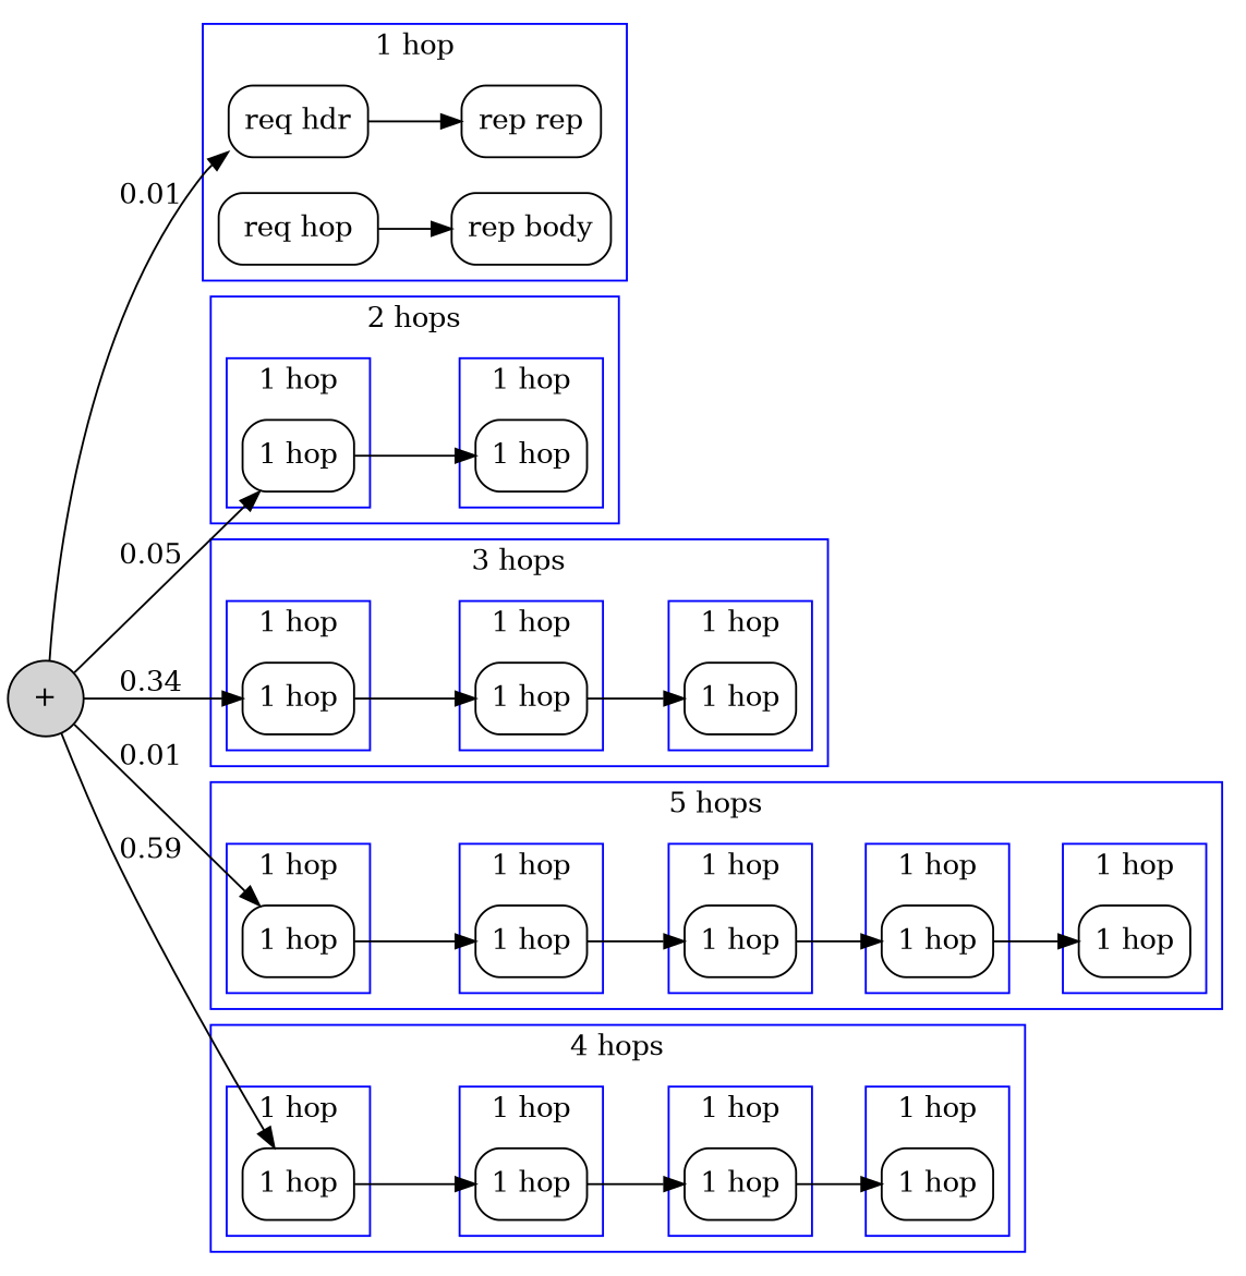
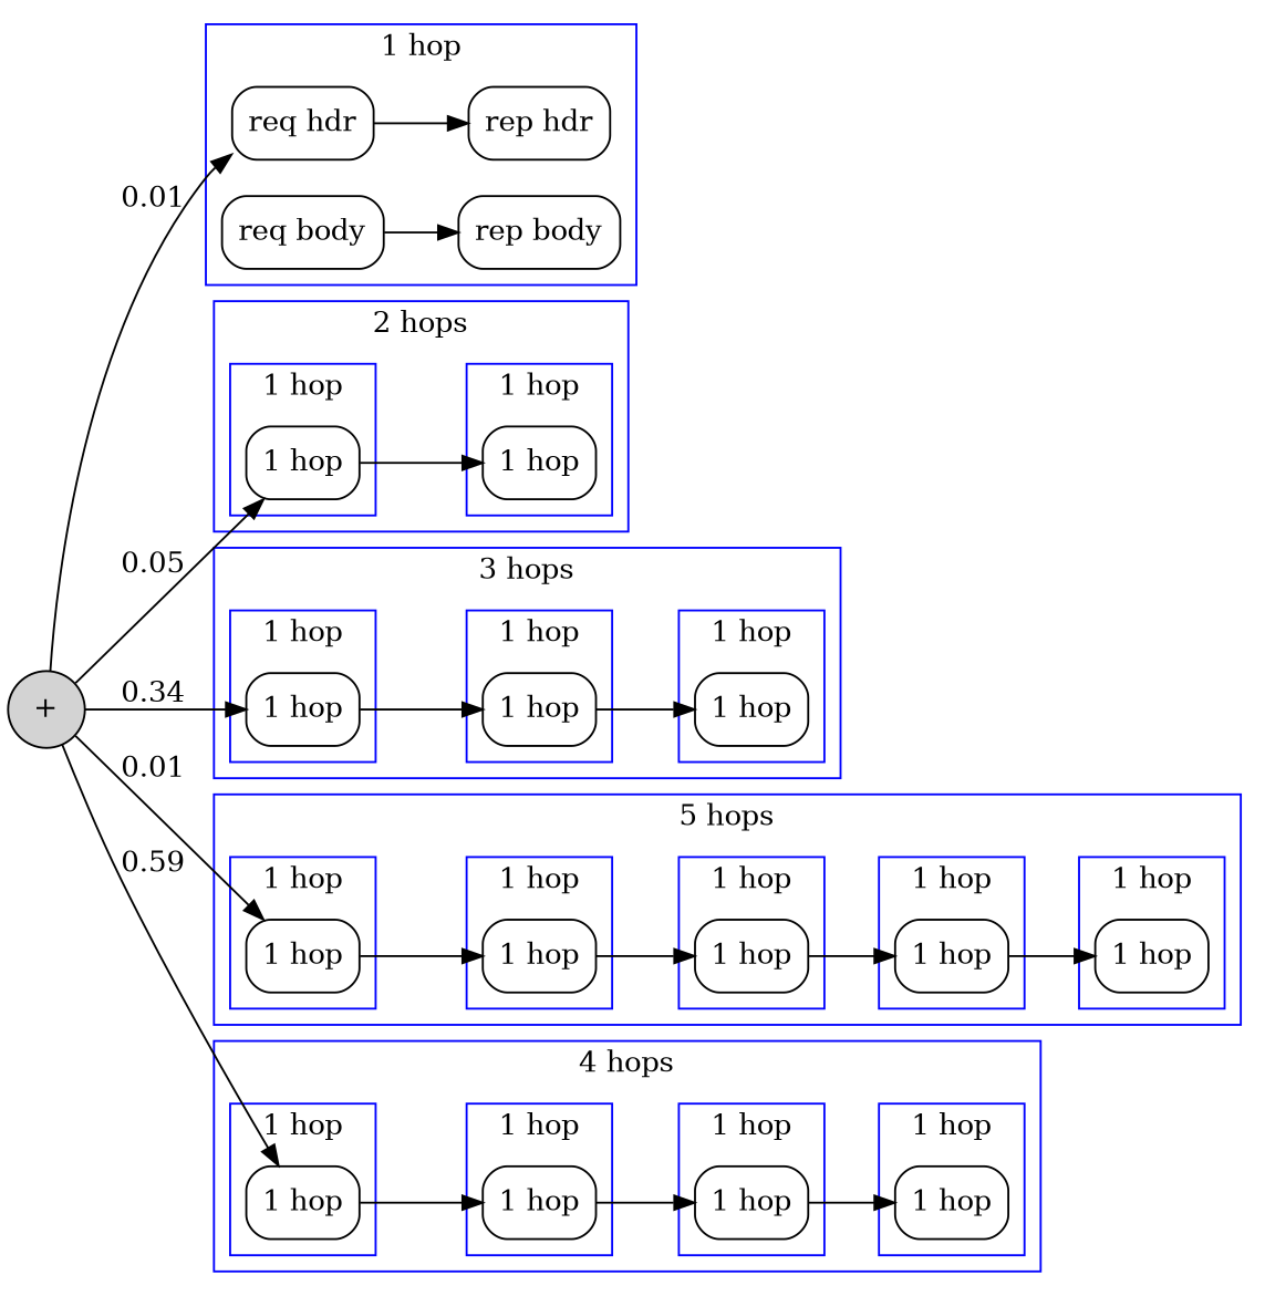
  strict digraph {
    rankdir=LR
    node [shape=box style=rounded]
    n1 [label="req hdr"]
-   n2 [label="rep rep"]
-   n3 [label="req hop"]
+   n2 [label="rep hdr"]
+   n3 [label="req body"]
    n4 [label="rep body"]
    n5 [label="1 hop"]
    n6 [label="1 hop"]
    n7 [label="1 hop"]
    n8 [label="1 hop"]
    n9 [label="1 hop"]
    n10 [label="1 hop"]
    n11 [label="1 hop"]
    n12 [label="1 hop"]
    n13 [label="1 hop"]
    n14 [label="1 hop"]
    n15 [label="1 hop"]
    n16 [label="1 hop"]
    n17 [label="1 hop"]
    n18 [label="1 hop"]
    n19 [label="+" shape=circle style=filled]
    subgraph cluster_1 {
      color=blue
      label="1 hop"
      n1
      n2
      n3
      n4
    }
    subgraph cluster_2 {
      color=blue
      label="2 hops"
      subgraph cluster_3 {
        color=blue
        label="1 hop"
        n5
      }
      subgraph cluster_4 {
        color=blue
        label="1 hop"
        n6
      }
    }
    subgraph cluster_5 {
      color=blue
      label="3 hops"
      subgraph cluster_6 {
        color=blue
        label="1 hop"
        n7
      }
      subgraph cluster_7 {
        color=blue
        label="1 hop"
        n8
      }
      subgraph cluster_8 {
        color=blue
        label="1 hop"
        n9
      }
    }
    subgraph cluster_9 {
      color=blue
      label="5 hops"
      subgraph cluster_10 {
        color=blue
        label="1 hop"
        n10
      }
      subgraph cluster_11 {
        color=blue
        label="1 hop"
        n11
      }
      subgraph cluster_12 {
        color=blue
        label="1 hop"
        n12
      }
      subgraph cluster_13 {
        color=blue
        label="1 hop"
        n13
      }
      subgraph cluster_14 {
        color=blue
        label="1 hop"
        n14
      }
    }
    subgraph cluster_15 {
      color=blue
      label="4 hops"
      subgraph cluster_16 {
        color=blue
        label="1 hop"
        n15
      }
      subgraph cluster_17 {
        color=blue
        label="1 hop"
        n16
      }
      subgraph cluster_18 {
        color=blue
        label="1 hop"
        n17
      }
      subgraph cluster_19 {
        color=blue
        label="1 hop"
        n18
      }
    }
    n1 -> n2
    n3 -> n4
    n5 -> n6
    n7 -> n8
    n8 -> n9
    n10 -> n11
    n11 -> n12
    n12 -> n13
    n13 -> n14
    n15 -> n16
    n16 -> n17
    n17 -> n18
    n19 -> n1 [label=0.01]
    n19 -> n5 [label=0.05]
    n19 -> n7 [label=0.34]
    n19 -> n10 [label=0.01]
    n19 -> n15 [label=0.59]
  }
